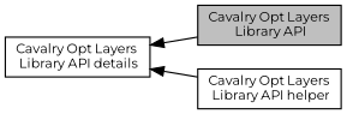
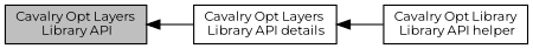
  digraph {
    fontname=Montserrat
    rankdir=LR
    node [color=black fontname=Montserrat fontsize=10 shape=box]
    edge [dir=back fontname=Montserrat fontsize=10 labelfontname=Helvetica labelfontsize=10 shape=plaintext style=solid]
    n1 [fillcolor=grey75 fontcolor=black height=0.2 label="Cavalry Opt Layers\l Library API" style=filled width=0.4]
    n2 [height=0.2 label="Cavalry Opt Layers\l Library API details" width=0.4]
-   n3 [height=0.2 label="Cavalry Opt Layers\l Library API helper" width=0.4]
-   n2 -> n1
+   n3 [height=0.2 label="Cavalry Opt Library\l Library API helper" width=0.4]
+   n1 -> n2
    n2 -> n3
  }
